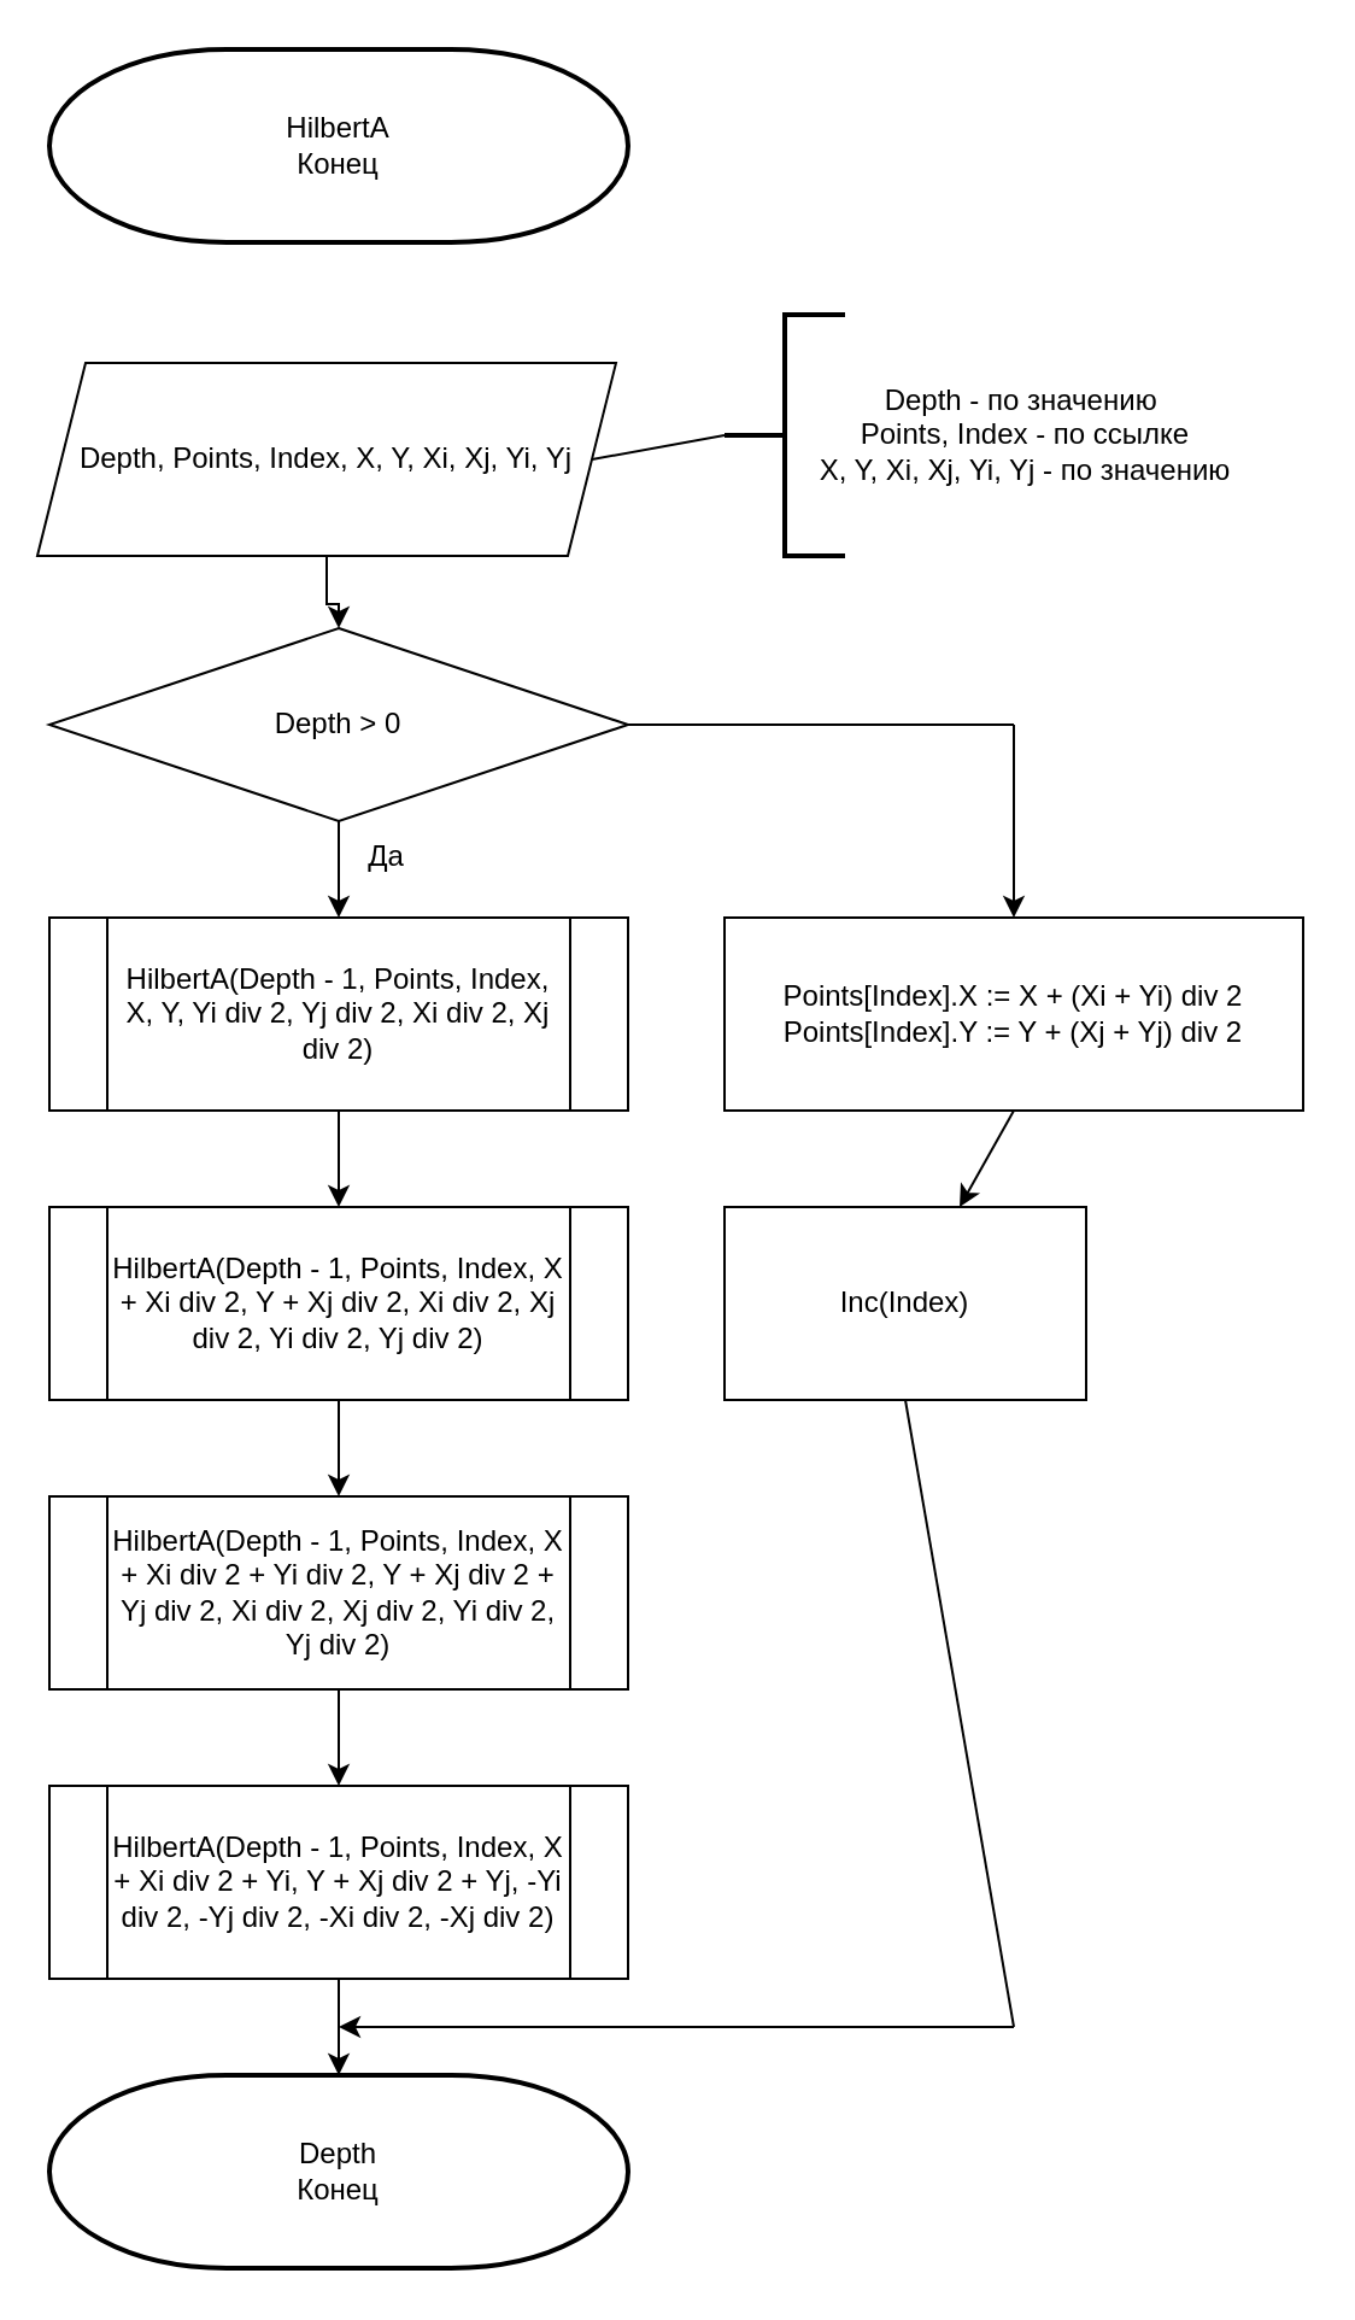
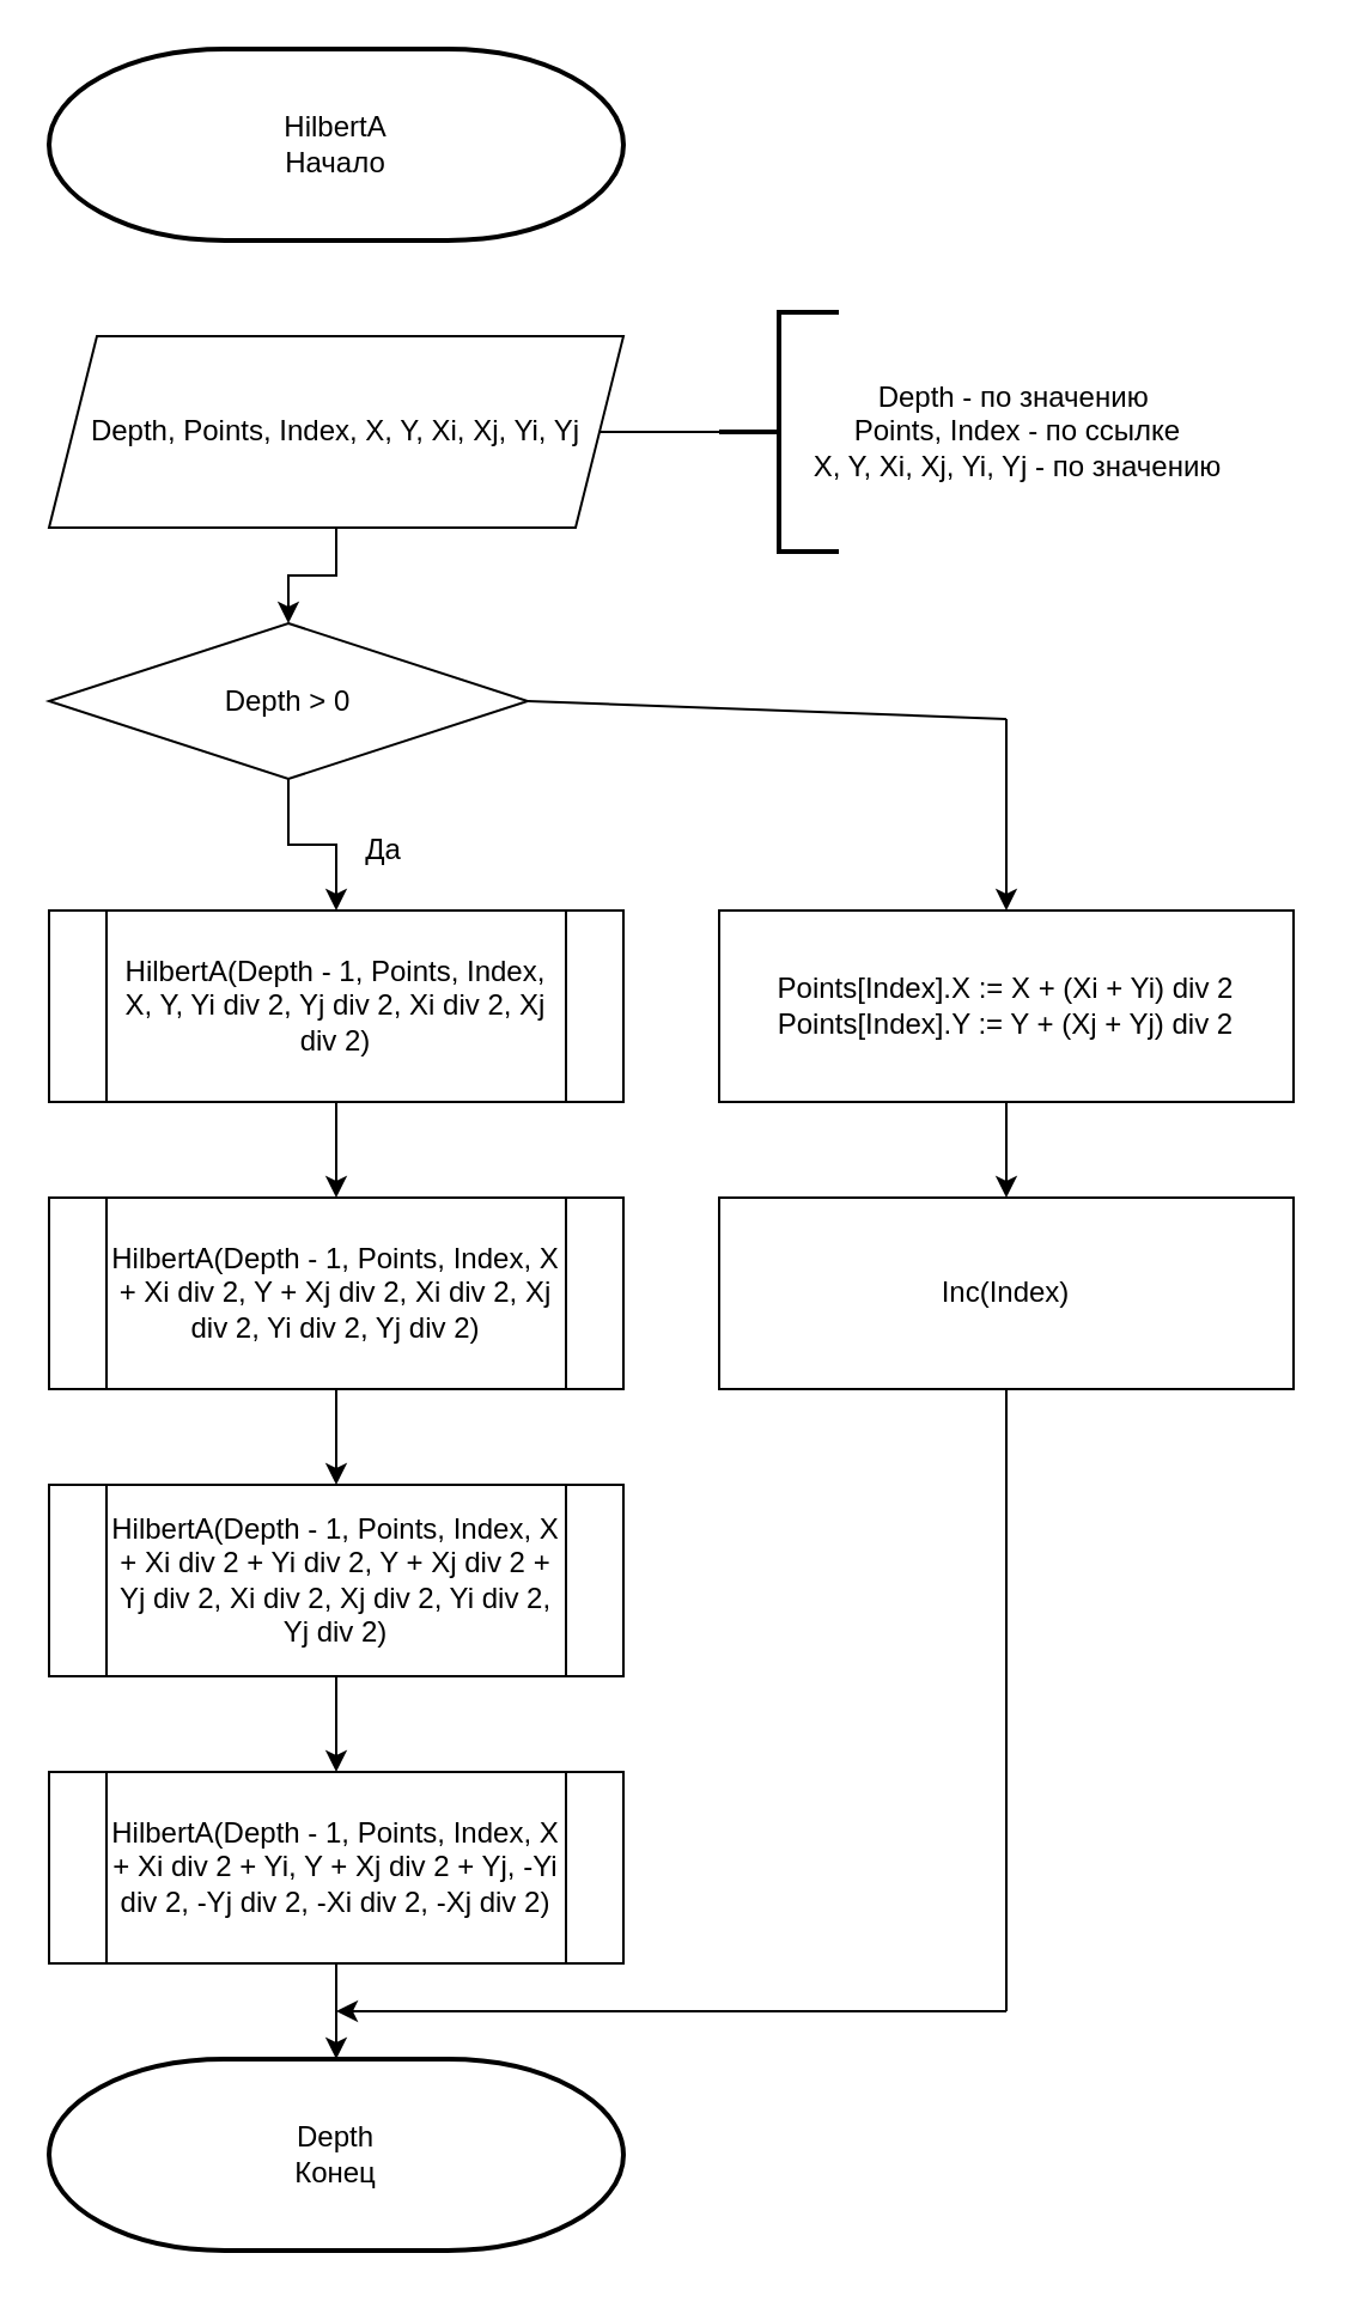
  <mxCell id="0" />
  <mxCell id="1" parent="0" />
- <mxCell id="2" value="&lt;div&gt;HilbertA&lt;/div&gt;Конец" style="strokeWidth=2;html=1;shape=mxgraph.flowchart.terminator;whiteSpace=wrap;" vertex="1" parent="1"><mxGeometry x="20" y="20" width="240" height="80" as="geometry" /></mxCell>
+ <mxCell id="2" value="&lt;div&gt;HilbertA&lt;/div&gt;Начало" style="strokeWidth=2;html=1;shape=mxgraph.flowchart.terminator;whiteSpace=wrap;" vertex="1" parent="1"><mxGeometry x="20" y="20" width="240" height="80" as="geometry" /></mxCell>
  <mxCell id="3" value="" style="edgeStyle=orthogonalEdgeStyle;rounded=0;orthogonalLoop=1;jettySize=auto;html=1;" edge="1" parent="1" source="4" target="9"><mxGeometry relative="1" as="geometry" /></mxCell>
- <mxCell id="4" value="Depth, Points, Index, X, Y, Xi, Xj, Yi, Yj" style="shape=parallelogram;perimeter=parallelogramPerimeter;whiteSpace=wrap;html=1;fixedSize=1;" vertex="1" parent="1"><mxGeometry x="15" y="150" width="240" height="80" as="geometry" /></mxCell>
+ <mxCell id="4" value="Depth, Points, Index, X, Y, Xi, Xj, Yi, Yj" style="shape=parallelogram;perimeter=parallelogramPerimeter;whiteSpace=wrap;html=1;fixedSize=1;" vertex="1" parent="1"><mxGeometry x="20" y="140" width="240" height="80" as="geometry" /></mxCell>
  <mxCell id="5" value="" style="strokeWidth=2;html=1;shape=mxgraph.flowchart.annotation_2;align=left;labelPosition=right;pointerEvents=1;" vertex="1" parent="1"><mxGeometry x="300" y="130" width="50" height="100" as="geometry" /></mxCell>
  <mxCell id="6" value="" style="endArrow=none;html=1;rounded=0;exitX=1;exitY=0.5;exitDx=0;exitDy=0;entryX=0;entryY=0.5;entryDx=0;entryDy=0;entryPerimeter=0;" edge="1" parent="1" source="4" target="5"><mxGeometry width="50" height="50" relative="1" as="geometry"><mxPoint x="220" y="320" as="sourcePoint" /><mxPoint x="270" y="270" as="targetPoint" /></mxGeometry></mxCell>
  <mxCell id="7" value="Depth - по значению&amp;nbsp;&lt;div&gt;Points, Index - по ссылке&lt;/div&gt;&lt;div&gt;X, Y, Xi, Xj, Yi, Yj - по значению&lt;/div&gt;" style="text;html=1;align=center;verticalAlign=middle;whiteSpace=wrap;rounded=0;" vertex="1" parent="1"><mxGeometry x="330" y="165" width="190" height="30" as="geometry" /></mxCell>
  <mxCell id="8" value="" style="edgeStyle=orthogonalEdgeStyle;rounded=0;orthogonalLoop=1;jettySize=auto;html=1;" edge="1" parent="1" source="9" target="11"><mxGeometry relative="1" as="geometry" /></mxCell>
- <mxCell id="9" value="Depth &amp;gt; 0" style="rhombus;whiteSpace=wrap;html=1;" vertex="1" parent="1"><mxGeometry x="20" y="260" width="240" height="80" as="geometry" /></mxCell>
+ <mxCell id="9" value="Depth &amp;gt; 0" style="rhombus;whiteSpace=wrap;html=1;" vertex="1" parent="1"><mxGeometry x="20" y="260" width="200" height="65" as="geometry" /></mxCell>
  <mxCell id="10" value="" style="edgeStyle=orthogonalEdgeStyle;rounded=0;orthogonalLoop=1;jettySize=auto;html=1;" edge="1" parent="1" source="11" target="13"><mxGeometry relative="1" as="geometry" /></mxCell>
  <mxCell id="11" value="HilbertA(Depth - 1, Points, Index, X, Y, Yi div 2, Yj div 2, Xi div 2, Xj div 2)" style="shape=process;whiteSpace=wrap;html=1;backgroundOutline=1;" vertex="1" parent="1"><mxGeometry x="20" y="380" width="240" height="80" as="geometry" /></mxCell>
  <mxCell id="12" value="" style="edgeStyle=orthogonalEdgeStyle;rounded=0;orthogonalLoop=1;jettySize=auto;html=1;" edge="1" parent="1" source="13" target="15"><mxGeometry relative="1" as="geometry" /></mxCell>
  <mxCell id="13" value="HilbertA(Depth - 1, Points, Index, X + Xi div 2, Y + Xj div 2, Xi div 2, Xj div 2, Yi div 2, Yj div 2)" style="shape=process;whiteSpace=wrap;html=1;backgroundOutline=1;" vertex="1" parent="1"><mxGeometry x="20" y="500" width="240" height="80" as="geometry" /></mxCell>
  <mxCell id="14" value="" style="edgeStyle=orthogonalEdgeStyle;rounded=0;orthogonalLoop=1;jettySize=auto;html=1;" edge="1" parent="1" source="15" target="17"><mxGeometry relative="1" as="geometry" /></mxCell>
  <mxCell id="15" value="HilbertA(Depth - 1, Points, Index, X + Xi div 2 + Yi div 2, Y + Xj div 2 + Yj div 2, Xi div 2, Xj div 2, Yi div 2, Yj div 2)" style="shape=process;whiteSpace=wrap;html=1;backgroundOutline=1;" vertex="1" parent="1"><mxGeometry x="20" y="620" width="240" height="80" as="geometry" /></mxCell>
  <mxCell id="16" value="" style="edgeStyle=orthogonalEdgeStyle;rounded=0;orthogonalLoop=1;jettySize=auto;html=1;" edge="1" parent="1" source="17" target="24"><mxGeometry relative="1" as="geometry" /></mxCell>
  <mxCell id="17" value="HilbertA(Depth - 1, Points, Index, X + Xi div 2 + Yi, Y + Xj div 2 + Yj, -Yi div 2, -Yj div 2, -Xi div 2, -Xj div 2)" style="shape=process;whiteSpace=wrap;html=1;backgroundOutline=1;" vertex="1" parent="1"><mxGeometry x="20" y="740" width="240" height="80" as="geometry" /></mxCell>
  <mxCell id="18" value="Да" style="text;html=1;align=center;verticalAlign=middle;whiteSpace=wrap;rounded=0;" vertex="1" parent="1"><mxGeometry x="130" y="340" width="60" height="30" as="geometry" /></mxCell>
  <mxCell id="19" value="Points[Index].X := X + (Xi + Yi) div 2&lt;div&gt;Points[Index].Y := Y + (Xj + Yj) div 2&lt;/div&gt;" style="rounded=0;whiteSpace=wrap;html=1;" vertex="1" parent="1"><mxGeometry x="300" y="380" width="240" height="80" as="geometry" /></mxCell>
- <mxCell id="20" value="Inc(Index)" style="rounded=0;whiteSpace=wrap;html=1;" vertex="1" parent="1"><mxGeometry x="300" y="500" width="150" height="80" as="geometry" /></mxCell>
+ <mxCell id="20" value="Inc(Index)" style="rounded=0;whiteSpace=wrap;html=1;" vertex="1" parent="1"><mxGeometry x="300" y="500" width="240" height="80" as="geometry" /></mxCell>
  <mxCell id="21" value="" style="endArrow=none;html=1;rounded=0;exitX=1;exitY=0.5;exitDx=0;exitDy=0;" edge="1" parent="1" source="9"><mxGeometry width="50" height="50" relative="1" as="geometry"><mxPoint x="220" y="620" as="sourcePoint" /><mxPoint x="420" y="300" as="targetPoint" /></mxGeometry></mxCell>
  <mxCell id="22" value="" style="endArrow=classic;html=1;rounded=0;" edge="1" parent="1" target="19"><mxGeometry width="50" height="50" relative="1" as="geometry"><mxPoint x="420" y="300" as="sourcePoint" /><mxPoint x="270" y="570" as="targetPoint" /></mxGeometry></mxCell>
  <mxCell id="23" value="" style="endArrow=classic;html=1;rounded=0;exitX=0.5;exitY=1;exitDx=0;exitDy=0;" edge="1" parent="1" source="19" target="20"><mxGeometry width="50" height="50" relative="1" as="geometry"><mxPoint x="220" y="620" as="sourcePoint" /><mxPoint x="270" y="570" as="targetPoint" /></mxGeometry></mxCell>
  <mxCell id="24" value="&lt;div&gt;Depth&lt;/div&gt;Конец" style="strokeWidth=2;html=1;shape=mxgraph.flowchart.terminator;whiteSpace=wrap;" vertex="1" parent="1"><mxGeometry x="20" y="860" width="240" height="80" as="geometry" /></mxCell>
  <mxCell id="25" value="" style="endArrow=none;html=1;rounded=0;exitX=0.5;exitY=1;exitDx=0;exitDy=0;" edge="1" parent="1" source="20"><mxGeometry width="50" height="50" relative="1" as="geometry"><mxPoint x="220" y="830" as="sourcePoint" /><mxPoint x="420" y="840" as="targetPoint" /></mxGeometry></mxCell>
  <mxCell id="26" value="" style="endArrow=classic;html=1;rounded=0;" edge="1" parent="1"><mxGeometry width="50" height="50" relative="1" as="geometry"><mxPoint x="420" y="840" as="sourcePoint" /><mxPoint x="140" y="840" as="targetPoint" /></mxGeometry></mxCell>
